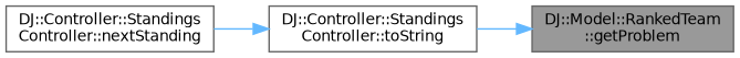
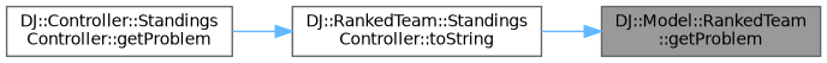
  digraph {
    rankdir=RL
    node [color=grey40 fillcolor=white fontname=Helvetica fontsize=10 shape=box style=filled]
    edge [color=steelblue1 dir=back fontname=Helvetica fontsize=10 labelfontname=Helvetica labelfontsize=10 style=solid]
    n1 [color=gray40 fillcolor=grey60 fontcolor=black height=0.2 label="DJ::Model::RankedTeam\l::getProblem" width=0.4]
-   n2 [height=0.2 label="DJ::Controller::Standings\lController::toString" width=0.4]
-   n3 [height=0.2 label="DJ::Controller::Standings\lController::nextStanding" width=0.4]
+   n2 [height=0.2 label="DJ::RankedTeam::Standings\lController::toString" width=0.4]
+   n3 [height=0.2 label="DJ::Controller::Standings\lController::getProblem" width=0.4]
    n1 -> n2
    n2 -> n3
  }
